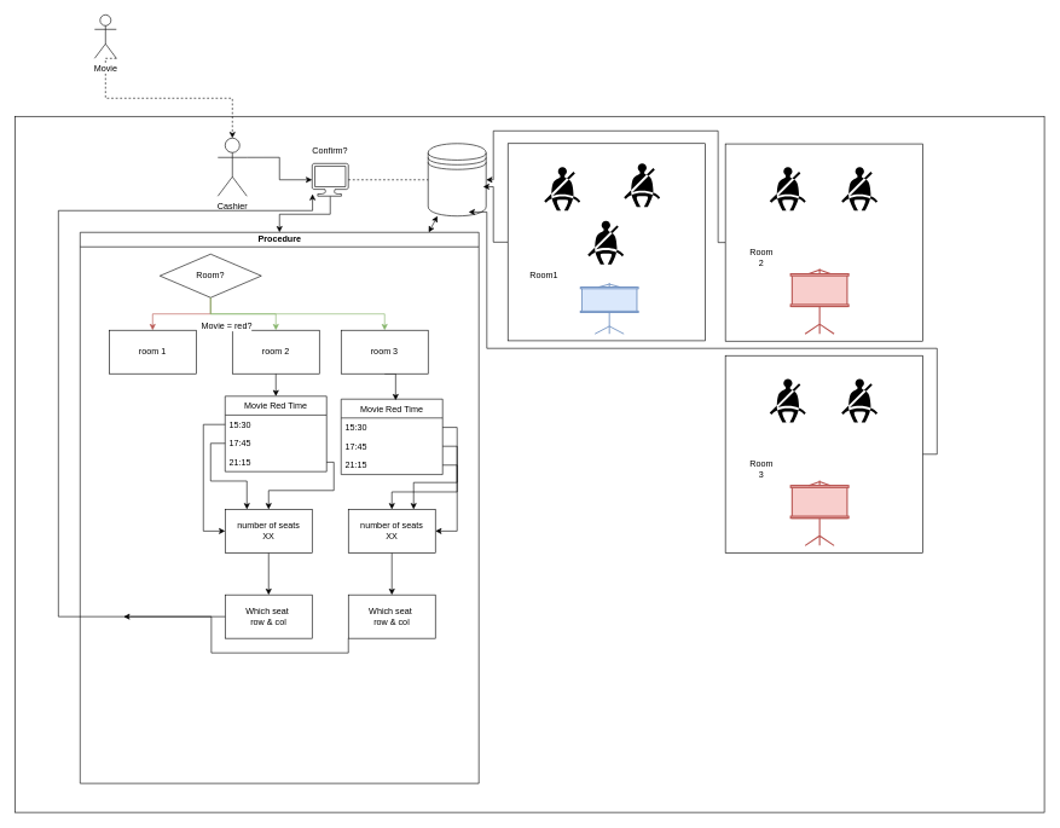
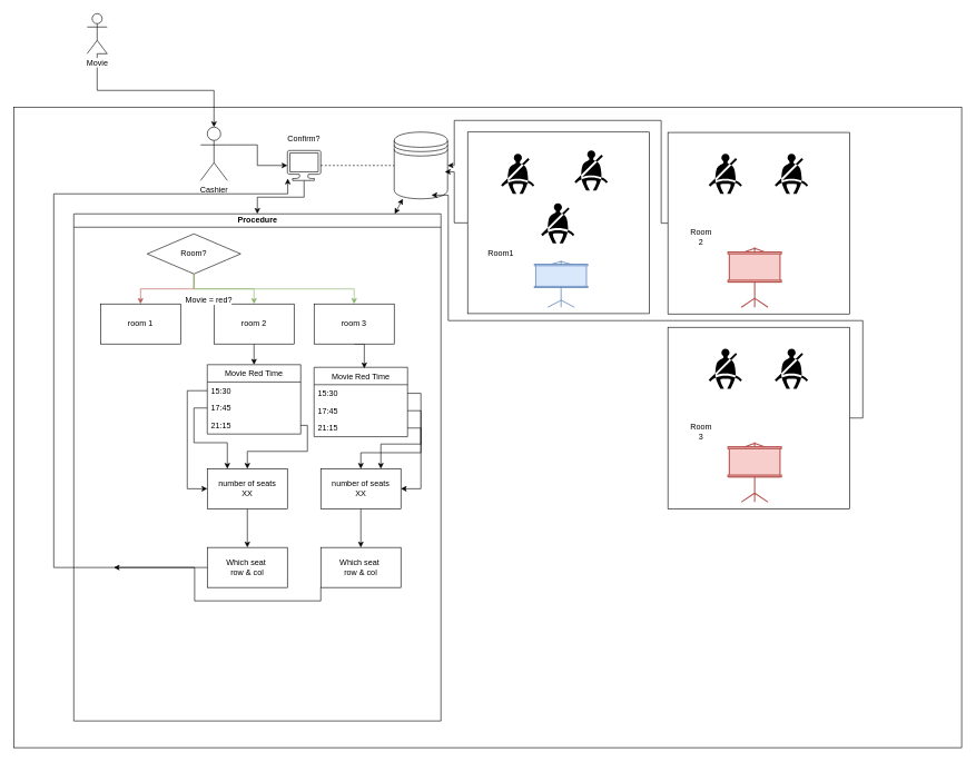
  <mxCell id="0" />
  <mxCell id="1" parent="0" />
  <mxCell id="2" value="" style="rounded=0;whiteSpace=wrap;html=1;" parent="1" vertex="1"><mxGeometry x="20" y="160" width="1420" height="960" as="geometry" /></mxCell>
  <mxCell id="3" style="edgeStyle=orthogonalEdgeStyle;rounded=0;orthogonalLoop=1;jettySize=auto;html=1;exitX=1;exitY=0.333;exitDx=0;exitDy=0;exitPerimeter=0;entryX=0;entryY=0.5;entryDx=0;entryDy=0;entryPerimeter=0;" parent="1" source="4" target="6" edge="1"><mxGeometry relative="1" as="geometry" /></mxCell>
  <mxCell id="4" value="Cashier" style="shape=umlActor;verticalLabelPosition=bottom;labelBackgroundColor=#ffffff;verticalAlign=top;html=1;" parent="1" vertex="1"><mxGeometry x="300" y="190" width="40" height="80" as="geometry" /></mxCell>
  <mxCell id="5" style="edgeStyle=orthogonalEdgeStyle;rounded=0;orthogonalLoop=1;jettySize=auto;html=1;exitX=0.5;exitY=1;exitDx=0;exitDy=0;exitPerimeter=0;" parent="1" source="6" target="20" edge="1"><mxGeometry relative="1" as="geometry" /></mxCell>
  <mxCell id="6" value="" style="verticalLabelPosition=bottom;html=1;verticalAlign=top;align=center;shape=mxgraph.azure.computer;pointerEvents=1;" parent="1" vertex="1"><mxGeometry x="430" y="225" width="50" height="45" as="geometry" /></mxCell>
  <mxCell id="7" value="" style="shape=datastore;whiteSpace=wrap;html=1;" parent="1" vertex="1"><mxGeometry x="590" y="197.5" width="80" height="100" as="geometry" /></mxCell>
  <mxCell id="8" value="" style="endArrow=none;dashed=1;html=1;exitX=1;exitY=0.5;exitDx=0;exitDy=0;exitPerimeter=0;entryX=0;entryY=0.5;entryDx=0;entryDy=0;" parent="1" source="6" target="7" edge="1"><mxGeometry width="50" height="50" relative="1" as="geometry"><mxPoint x="470" y="140" as="sourcePoint" /><mxPoint x="520" y="90" as="targetPoint" /></mxGeometry></mxCell>
  <mxCell id="9" style="edgeStyle=orthogonalEdgeStyle;rounded=0;orthogonalLoop=1;jettySize=auto;html=1;exitX=0;exitY=0.5;exitDx=0;exitDy=0;entryX=0.948;entryY=0.595;entryDx=0;entryDy=0;entryPerimeter=0;" parent="1" source="10" target="7" edge="1"><mxGeometry relative="1" as="geometry" /></mxCell>
  <mxCell id="10" value="" style="whiteSpace=wrap;html=1;aspect=fixed;" parent="1" vertex="1"><mxGeometry x="700" y="197.5" width="272" height="272" as="geometry" /></mxCell>
  <mxCell id="11" style="edgeStyle=orthogonalEdgeStyle;rounded=0;orthogonalLoop=1;jettySize=auto;html=1;exitX=0;exitY=0.5;exitDx=0;exitDy=0;entryX=1;entryY=0.5;entryDx=0;entryDy=0;" parent="1" source="12" target="7" edge="1"><mxGeometry relative="1" as="geometry"><Array as="points"><mxPoint x="990" y="334" /><mxPoint x="990" y="180" /><mxPoint x="680" y="180" /><mxPoint x="680" y="248" /></Array></mxGeometry></mxCell>
  <mxCell id="12" value="" style="whiteSpace=wrap;html=1;aspect=fixed;" parent="1" vertex="1"><mxGeometry x="1000" y="198" width="272" height="272" as="geometry" /></mxCell>
  <mxCell id="13" value="" style="shape=mxgraph.signs.transportation.seat_belt;html=1;fillColor=#000000;strokeColor=none;verticalLabelPosition=bottom;verticalAlign=top;align=center;" parent="1" vertex="1"><mxGeometry x="860" y="225" width="50" height="60" as="geometry" /></mxCell>
  <mxCell id="14" value="" style="shape=mxgraph.signs.transportation.seat_belt;html=1;fillColor=#000000;strokeColor=none;verticalLabelPosition=bottom;verticalAlign=top;align=center;" parent="1" vertex="1"><mxGeometry x="1160" y="230" width="50" height="60" as="geometry" /></mxCell>
  <mxCell id="15" value="" style="verticalAlign=top;verticalLabelPosition=bottom;labelPosition=center;align=center;html=1;outlineConnect=0;fillColor=#dae8fc;strokeColor=#6c8ebf;gradientDirection=north;strokeWidth=2;shape=mxgraph.networks.video_projector_screen;" parent="1" vertex="1"><mxGeometry x="800" y="390" width="80" height="70" as="geometry" /></mxCell>
  <mxCell id="16" value="" style="shape=mxgraph.signs.transportation.seat_belt;html=1;fillColor=#000000;strokeColor=none;verticalLabelPosition=bottom;verticalAlign=top;align=center;" parent="1" vertex="1"><mxGeometry x="1061" y="230" width="50" height="60" as="geometry" /></mxCell>
  <mxCell id="17" value="" style="verticalAlign=top;verticalLabelPosition=bottom;labelPosition=center;align=center;html=1;outlineConnect=0;fillColor=#f8cecc;strokeColor=#b85450;gradientDirection=north;strokeWidth=2;shape=mxgraph.networks.video_projector_screen;" parent="1" vertex="1"><mxGeometry x="1090" y="370" width="80" height="90" as="geometry" /></mxCell>
  <mxCell id="18" value="" style="shape=mxgraph.signs.transportation.seat_belt;html=1;fillColor=#000000;strokeColor=none;verticalLabelPosition=bottom;verticalAlign=top;align=center;" parent="1" vertex="1"><mxGeometry x="750" y="230" width="50" height="60" as="geometry" /></mxCell>
  <mxCell id="19" value="" style="shape=mxgraph.signs.transportation.seat_belt;html=1;fillColor=#000000;strokeColor=none;verticalLabelPosition=bottom;verticalAlign=top;align=center;" parent="1" vertex="1"><mxGeometry x="810" y="304" width="50" height="60" as="geometry" /></mxCell>
  <mxCell id="20" value="Procedure" style="swimlane;html=1;startSize=20;horizontal=1;containerType=tree;" parent="1" vertex="1"><mxGeometry x="110" y="320" width="550" height="760" as="geometry"><mxRectangle x="310" y="360" width="90" height="20" as="alternateBounds" /></mxGeometry></mxCell>
  <mxCell id="21" style="edgeStyle=orthogonalEdgeStyle;rounded=0;orthogonalLoop=1;jettySize=auto;html=1;exitX=0.5;exitY=1;exitDx=0;exitDy=0;fillColor=#f8cecc;strokeColor=#b85450;" parent="20" source="22" target="23" edge="1"><mxGeometry relative="1" as="geometry" /></mxCell>
  <mxCell id="22" value="Room?" style="rhombus;whiteSpace=wrap;html=1;" parent="20" vertex="1"><mxGeometry x="110" y="30" width="140" height="60" as="geometry" /></mxCell>
  <mxCell id="23" value="room 1" style="rounded=0;whiteSpace=wrap;html=1;" parent="20" vertex="1"><mxGeometry x="40" y="135" width="120" height="60" as="geometry" /></mxCell>
  <mxCell id="24" value="Movie Red Time" style="swimlane;fontStyle=0;childLayout=stackLayout;horizontal=1;startSize=26;fillColor=none;horizontalStack=0;resizeParent=1;resizeParentMax=0;resizeLast=0;collapsible=1;marginBottom=0;" parent="20" vertex="1"><mxGeometry x="200" y="226" width="140" height="104" as="geometry" /></mxCell>
  <mxCell id="25" value="15:30" style="text;strokeColor=none;fillColor=none;align=left;verticalAlign=top;spacingLeft=4;spacingRight=4;overflow=hidden;rotatable=0;points=[[0,0.5],[1,0.5]];portConstraint=eastwest;" parent="24" vertex="1"><mxGeometry y="26" width="140" height="26" as="geometry" /></mxCell>
  <mxCell id="26" value="17:45" style="text;strokeColor=none;fillColor=none;align=left;verticalAlign=top;spacingLeft=4;spacingRight=4;overflow=hidden;rotatable=0;points=[[0,0.5],[1,0.5]];portConstraint=eastwest;" parent="24" vertex="1"><mxGeometry y="52" width="140" height="26" as="geometry" /></mxCell>
  <mxCell id="27" value="21:15" style="text;strokeColor=none;fillColor=none;align=left;verticalAlign=top;spacingLeft=4;spacingRight=4;overflow=hidden;rotatable=0;points=[[0,0.5],[1,0.5]];portConstraint=eastwest;" parent="24" vertex="1"><mxGeometry y="78" width="140" height="26" as="geometry" /></mxCell>
  <mxCell id="28" style="edgeStyle=orthogonalEdgeStyle;rounded=0;orthogonalLoop=1;jettySize=auto;html=1;exitX=0.5;exitY=1;exitDx=0;exitDy=0;entryX=0.5;entryY=0;entryDx=0;entryDy=0;" parent="20" source="29" target="33" edge="1"><mxGeometry relative="1" as="geometry" /></mxCell>
  <mxCell id="29" value="number of seats&lt;br&gt;XX" style="rounded=0;whiteSpace=wrap;html=1;" parent="20" vertex="1"><mxGeometry x="200" y="382" width="120" height="60" as="geometry" /></mxCell>
  <mxCell id="30" style="edgeStyle=orthogonalEdgeStyle;rounded=0;orthogonalLoop=1;jettySize=auto;html=1;exitX=1;exitY=0.5;exitDx=0;exitDy=0;" parent="20" source="27" target="29" edge="1"><mxGeometry relative="1" as="geometry"><Array as="points"><mxPoint x="350" y="317" /><mxPoint x="350" y="356" /><mxPoint x="260" y="356" /></Array></mxGeometry></mxCell>
  <mxCell id="31" style="edgeStyle=orthogonalEdgeStyle;rounded=0;orthogonalLoop=1;jettySize=auto;html=1;exitX=0;exitY=0.5;exitDx=0;exitDy=0;entryX=0.25;entryY=0;entryDx=0;entryDy=0;" parent="20" source="26" target="29" edge="1"><mxGeometry relative="1" as="geometry" /></mxCell>
  <mxCell id="32" style="edgeStyle=orthogonalEdgeStyle;rounded=0;orthogonalLoop=1;jettySize=auto;html=1;exitX=0;exitY=0.5;exitDx=0;exitDy=0;entryX=0;entryY=0.5;entryDx=0;entryDy=0;" parent="20" source="25" target="29" edge="1"><mxGeometry relative="1" as="geometry"><Array as="points"><mxPoint x="170" y="265" /><mxPoint x="170" y="412" /></Array></mxGeometry></mxCell>
  <mxCell id="33" value="Which seat&amp;nbsp;&lt;br&gt;row &amp;amp; col" style="rounded=0;whiteSpace=wrap;html=1;" parent="20" vertex="1"><mxGeometry x="200" y="500" width="120" height="60" as="geometry" /></mxCell>
  <mxCell id="34" value="" style="endArrow=classic;startArrow=classic;html=1;" parent="1" source="20" target="7" edge="1"><mxGeometry width="50" height="50" relative="1" as="geometry"><mxPoint x="490" y="310" as="sourcePoint" /><mxPoint x="540" y="260" as="targetPoint" /></mxGeometry></mxCell>
  <mxCell id="35" style="edgeStyle=orthogonalEdgeStyle;rounded=0;orthogonalLoop=1;jettySize=auto;html=1;exitX=0.5;exitY=1;exitDx=0;exitDy=0;entryX=0.5;entryY=0;entryDx=0;entryDy=0;" parent="1" source="36" target="24" edge="1"><mxGeometry relative="1" as="geometry" /></mxCell>
  <mxCell id="36" value="room 2" style="rounded=0;whiteSpace=wrap;html=1;" parent="1" vertex="1"><mxGeometry x="320" y="455" width="120" height="60" as="geometry" /></mxCell>
  <mxCell id="37" value="Room1" style="text;html=1;strokeColor=none;fillColor=none;align=center;verticalAlign=middle;whiteSpace=wrap;rounded=0;" parent="1" vertex="1"><mxGeometry x="730" y="370" width="40" height="20" as="geometry" /></mxCell>
  <mxCell id="38" value="Room 2" style="text;html=1;strokeColor=none;fillColor=none;align=center;verticalAlign=middle;whiteSpace=wrap;rounded=0;" parent="1" vertex="1"><mxGeometry x="1030" y="344" width="40" height="20" as="geometry" /></mxCell>
  <mxCell id="39" style="edgeStyle=orthogonalEdgeStyle;rounded=0;orthogonalLoop=1;jettySize=auto;html=1;exitX=1;exitY=0.5;exitDx=0;exitDy=0;entryX=0.698;entryY=0.944;entryDx=0;entryDy=0;entryPerimeter=0;" parent="1" source="40" target="7" edge="1"><mxGeometry relative="1" as="geometry"><Array as="points"><mxPoint x="1292" y="626" /><mxPoint x="1292" y="480" /><mxPoint x="671" y="480" /><mxPoint x="671" y="292" /></Array></mxGeometry></mxCell>
  <mxCell id="40" value="" style="whiteSpace=wrap;html=1;aspect=fixed;" parent="1" vertex="1"><mxGeometry x="1000" y="490" width="272" height="272" as="geometry" /></mxCell>
  <mxCell id="41" value="" style="shape=mxgraph.signs.transportation.seat_belt;html=1;fillColor=#000000;strokeColor=none;verticalLabelPosition=bottom;verticalAlign=top;align=center;" parent="1" vertex="1"><mxGeometry x="1160" y="522" width="50" height="60" as="geometry" /></mxCell>
  <mxCell id="42" value="" style="shape=mxgraph.signs.transportation.seat_belt;html=1;fillColor=#000000;strokeColor=none;verticalLabelPosition=bottom;verticalAlign=top;align=center;" parent="1" vertex="1"><mxGeometry x="1061" y="522" width="50" height="60" as="geometry" /></mxCell>
  <mxCell id="43" value="" style="verticalAlign=top;verticalLabelPosition=bottom;labelPosition=center;align=center;html=1;outlineConnect=0;fillColor=#f8cecc;strokeColor=#b85450;gradientDirection=north;strokeWidth=2;shape=mxgraph.networks.video_projector_screen;" parent="1" vertex="1"><mxGeometry x="1090" y="662" width="80" height="90" as="geometry" /></mxCell>
  <mxCell id="44" value="Room 3" style="text;html=1;strokeColor=none;fillColor=none;align=center;verticalAlign=middle;whiteSpace=wrap;rounded=0;" parent="1" vertex="1"><mxGeometry x="1030" y="636" width="40" height="20" as="geometry" /></mxCell>
  <mxCell id="45" style="edgeStyle=orthogonalEdgeStyle;rounded=0;orthogonalLoop=1;jettySize=auto;html=1;exitX=0.5;exitY=1;exitDx=0;exitDy=0;entryX=0.537;entryY=0.015;entryDx=0;entryDy=0;entryPerimeter=0;" parent="1" source="46" target="50" edge="1"><mxGeometry relative="1" as="geometry" /></mxCell>
  <mxCell id="46" value="room 3" style="rounded=0;whiteSpace=wrap;html=1;" parent="1" vertex="1"><mxGeometry x="470" y="455" width="120" height="60" as="geometry" /></mxCell>
  <mxCell id="47" style="edgeStyle=orthogonalEdgeStyle;rounded=0;orthogonalLoop=1;jettySize=auto;html=1;exitX=0.5;exitY=1;exitDx=0;exitDy=0;fillColor=#d5e8d4;strokeColor=#82b366;" parent="1" source="22" target="36" edge="1"><mxGeometry relative="1" as="geometry" /></mxCell>
  <mxCell id="48" style="edgeStyle=orthogonalEdgeStyle;rounded=0;orthogonalLoop=1;jettySize=auto;html=1;exitX=0.5;exitY=1;exitDx=0;exitDy=0;entryX=0.5;entryY=0;entryDx=0;entryDy=0;fillColor=#d5e8d4;strokeColor=#82b366;" parent="1" source="22" target="46" edge="1"><mxGeometry relative="1" as="geometry" /></mxCell>
  <mxCell id="49" value="Movie = red?" style="text;html=1;align=center;verticalAlign=middle;resizable=0;points=[];labelBackgroundColor=#ffffff;" parent="48" vertex="1" connectable="0"><mxGeometry x="-0.844" y="11" relative="1" as="geometry"><mxPoint x="10" y="16" as="offset" /></mxGeometry></mxCell>
  <mxCell id="50" value="Movie Red Time" style="swimlane;fontStyle=0;childLayout=stackLayout;horizontal=1;startSize=26;fillColor=none;horizontalStack=0;resizeParent=1;resizeParentMax=0;resizeLast=0;collapsible=1;marginBottom=0;" parent="1" vertex="1"><mxGeometry x="470" y="550" width="140" height="104" as="geometry" /></mxCell>
  <mxCell id="51" value="15:30" style="text;strokeColor=none;fillColor=none;align=left;verticalAlign=top;spacingLeft=4;spacingRight=4;overflow=hidden;rotatable=0;points=[[0,0.5],[1,0.5]];portConstraint=eastwest;" parent="50" vertex="1"><mxGeometry y="26" width="140" height="26" as="geometry" /></mxCell>
  <mxCell id="52" value="17:45" style="text;strokeColor=none;fillColor=none;align=left;verticalAlign=top;spacingLeft=4;spacingRight=4;overflow=hidden;rotatable=0;points=[[0,0.5],[1,0.5]];portConstraint=eastwest;" parent="50" vertex="1"><mxGeometry y="52" width="140" height="26" as="geometry" /></mxCell>
  <mxCell id="53" value="21:15" style="text;strokeColor=none;fillColor=none;align=left;verticalAlign=top;spacingLeft=4;spacingRight=4;overflow=hidden;rotatable=0;points=[[0,0.5],[1,0.5]];portConstraint=eastwest;" parent="50" vertex="1"><mxGeometry y="78" width="140" height="26" as="geometry" /></mxCell>
  <mxCell id="54" style="edgeStyle=orthogonalEdgeStyle;rounded=0;orthogonalLoop=1;jettySize=auto;html=1;exitX=0.5;exitY=1;exitDx=0;exitDy=0;" parent="1" source="55" target="60" edge="1"><mxGeometry relative="1" as="geometry" /></mxCell>
  <mxCell id="55" value="number of seats&lt;br&gt;XX" style="rounded=0;whiteSpace=wrap;html=1;" parent="1" vertex="1"><mxGeometry x="480" y="702" width="120" height="60" as="geometry" /></mxCell>
  <mxCell id="56" style="edgeStyle=orthogonalEdgeStyle;rounded=0;orthogonalLoop=1;jettySize=auto;html=1;exitX=1;exitY=0.5;exitDx=0;exitDy=0;" parent="1" source="53" target="55" edge="1"><mxGeometry relative="1" as="geometry" /></mxCell>
  <mxCell id="57" style="edgeStyle=orthogonalEdgeStyle;rounded=0;orthogonalLoop=1;jettySize=auto;html=1;exitX=1;exitY=0.5;exitDx=0;exitDy=0;entryX=0.75;entryY=0;entryDx=0;entryDy=0;" parent="1" source="52" target="55" edge="1"><mxGeometry relative="1" as="geometry" /></mxCell>
  <mxCell id="58" style="edgeStyle=orthogonalEdgeStyle;rounded=0;orthogonalLoop=1;jettySize=auto;html=1;exitX=1;exitY=0.5;exitDx=0;exitDy=0;entryX=1;entryY=0.5;entryDx=0;entryDy=0;" parent="1" source="51" target="55" edge="1"><mxGeometry relative="1" as="geometry" /></mxCell>
  <mxCell id="59" style="edgeStyle=orthogonalEdgeStyle;rounded=0;orthogonalLoop=1;jettySize=auto;html=1;exitX=0;exitY=1;exitDx=0;exitDy=0;" parent="1" source="60" edge="1"><mxGeometry relative="1" as="geometry"><mxPoint x="170" y="850" as="targetPoint" /><Array as="points"><mxPoint x="480" y="900" /><mxPoint x="291" y="900" /><mxPoint x="291" y="850" /></Array></mxGeometry></mxCell>
  <mxCell id="60" value="Which seat&amp;nbsp;&lt;br&gt;row &amp;amp; col" style="rounded=0;whiteSpace=wrap;html=1;" parent="1" vertex="1"><mxGeometry x="480" y="820" width="120" height="60" as="geometry" /></mxCell>
  <mxCell id="61" style="edgeStyle=orthogonalEdgeStyle;rounded=0;orthogonalLoop=1;jettySize=auto;html=1;exitX=0;exitY=0.5;exitDx=0;exitDy=0;entryX=0.011;entryY=0.937;entryDx=0;entryDy=0;entryPerimeter=0;" parent="1" source="33" target="6" edge="1"><mxGeometry relative="1" as="geometry"><Array as="points"><mxPoint x="80" y="850" /><mxPoint x="80" y="290" /><mxPoint x="431" y="290" /></Array></mxGeometry></mxCell>
  <mxCell id="62" value="Confirm?" style="text;html=1;strokeColor=none;fillColor=none;align=center;verticalAlign=middle;whiteSpace=wrap;rounded=0;" parent="1" vertex="1"><mxGeometry x="435" y="198" width="40" height="20" as="geometry" /></mxCell>
- <mxCell id="63" style="edgeStyle=orthogonalEdgeStyle;rounded=0;orthogonalLoop=1;jettySize=auto;html=1;exitX=1;exitY=1;exitDx=0;exitDy=0;exitPerimeter=0;dashed=1;" parent="1" source="64" target="4" edge="1"><mxGeometry relative="1" as="geometry"><Array as="points"><mxPoint x="145" y="80" /><mxPoint x="145" y="135" /><mxPoint x="320" y="135" /></Array></mxGeometry></mxCell>
+ <mxCell id="63" style="edgeStyle=orthogonalEdgeStyle;rounded=0;orthogonalLoop=1;jettySize=auto;html=1;exitX=1;exitY=1;exitDx=0;exitDy=0;exitPerimeter=0;" parent="1" source="64" target="4" edge="1"><mxGeometry relative="1" as="geometry"><Array as="points"><mxPoint x="145" y="80" /><mxPoint x="145" y="135" /><mxPoint x="320" y="135" /></Array></mxGeometry></mxCell>
  <mxCell id="64" value="Movie" style="shape=umlActor;verticalLabelPosition=bottom;labelBackgroundColor=#ffffff;verticalAlign=top;html=1;" parent="1" vertex="1"><mxGeometry x="130" y="20" width="30" height="60" as="geometry" /></mxCell>
